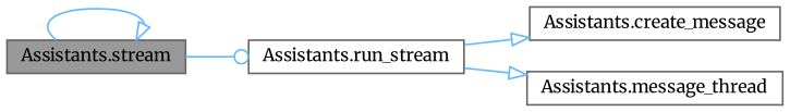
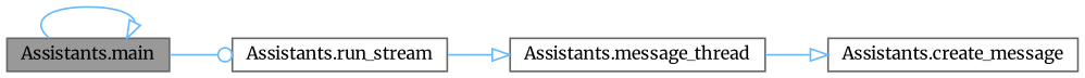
  digraph {
    fontname=Merriweather
    rankdir=LR
    node [color=grey40 fillcolor=white fontname=Merriweather fontsize=10 shape=box style=filled]
    edge [arrowhead=onormal color=steelblue1 fontname=Merriweather fontsize=10 labelfontname=Helvetica labelfontsize=10 style=solid]
-   n1 [color=gray40 fillcolor=grey60 fontcolor=black height=0.2 label="Assistants.stream" width=0.4]
+   n1 [color=gray40 fillcolor=grey60 fontcolor=black height=0.2 label="Assistants.main" width=0.4]
    n2 [height=0.2 label="Assistants.run_stream" width=0.4]
    n3 [height=0.2 label="Assistants.create_message" width=0.4]
    n4 [height=0.2 label="Assistants.message_thread" width=0.4]
    n1 -> n1
    n1 -> n2 [arrowhead=odot]
-   n2 -> n3
+   n4 -> n3
    n2 -> n4
  }
